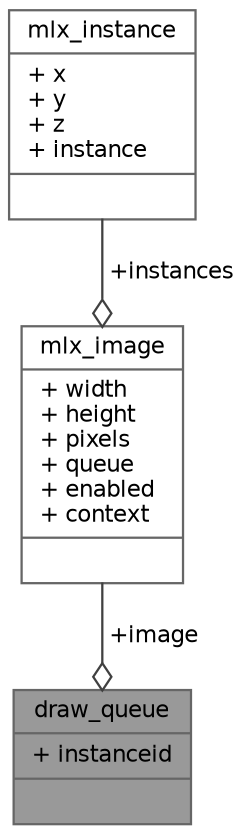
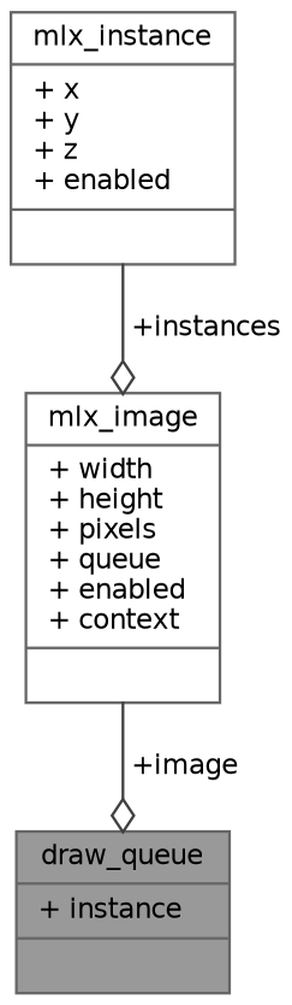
  digraph {
    node [color=gray40 fillcolor=white fontname=Helvetica fontsize=10 shape=record style=filled]
    edge [arrowhead=odiamond color=grey25 fontname=Helvetica fontsize=10 labelfontname=Helvetica labelfontsize=10 style=solid]
-   n1 [fillcolor=grey60 fontcolor=black height=0.2 label="{draw_queue\n|+ instanceid\l|}" width=0.4]
+   n1 [fillcolor=grey60 fontcolor=black height=0.2 label="{draw_queue\n|+ instance\l|}" width=0.4]
    n2 [height=0.2 label="{mlx_image\n|+ width\l+ height\l+ pixels\l+ queue\l+ enabled\l+ context\l|}" width=0.4]
-   n3 [height=0.2 label="{mlx_instance\n|+ x\l+ y\l+ z\l+ instance\l|}" width=0.4]
+   n3 [height=0.2 label="{mlx_instance\n|+ x\l+ y\l+ z\l+ enabled\l|}" width=0.4]
    n2 -> n1 [label=" +image"]
    n3 -> n2 [label=" +instances"]
  }
